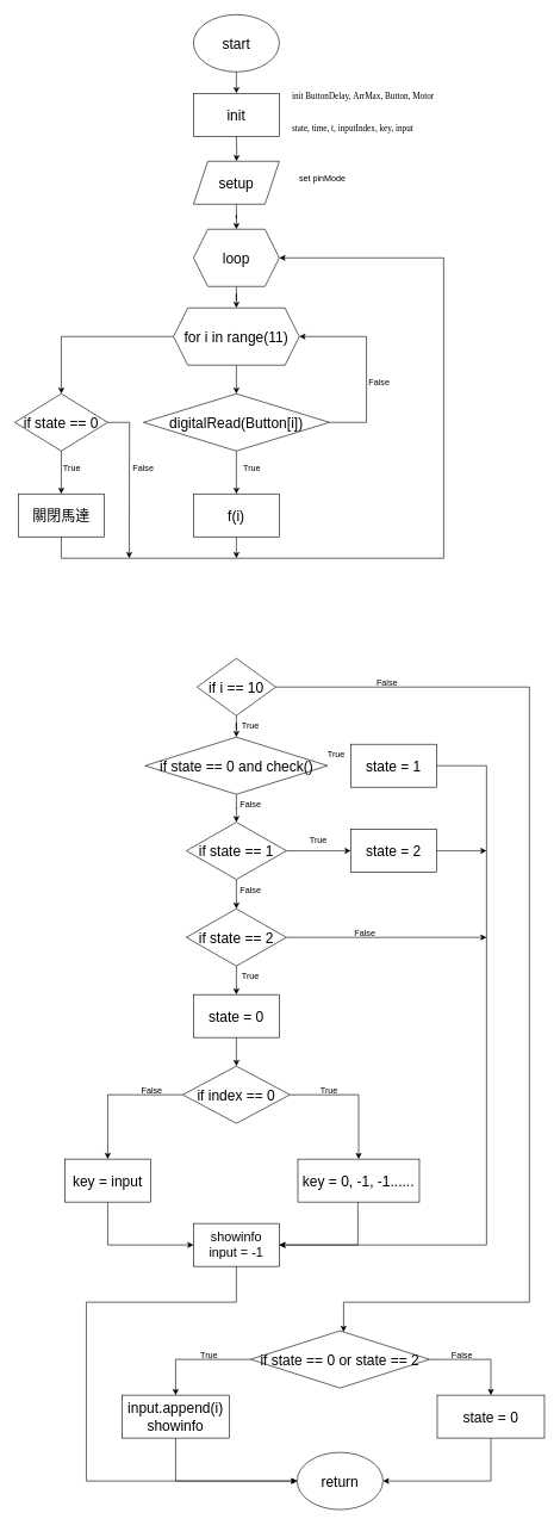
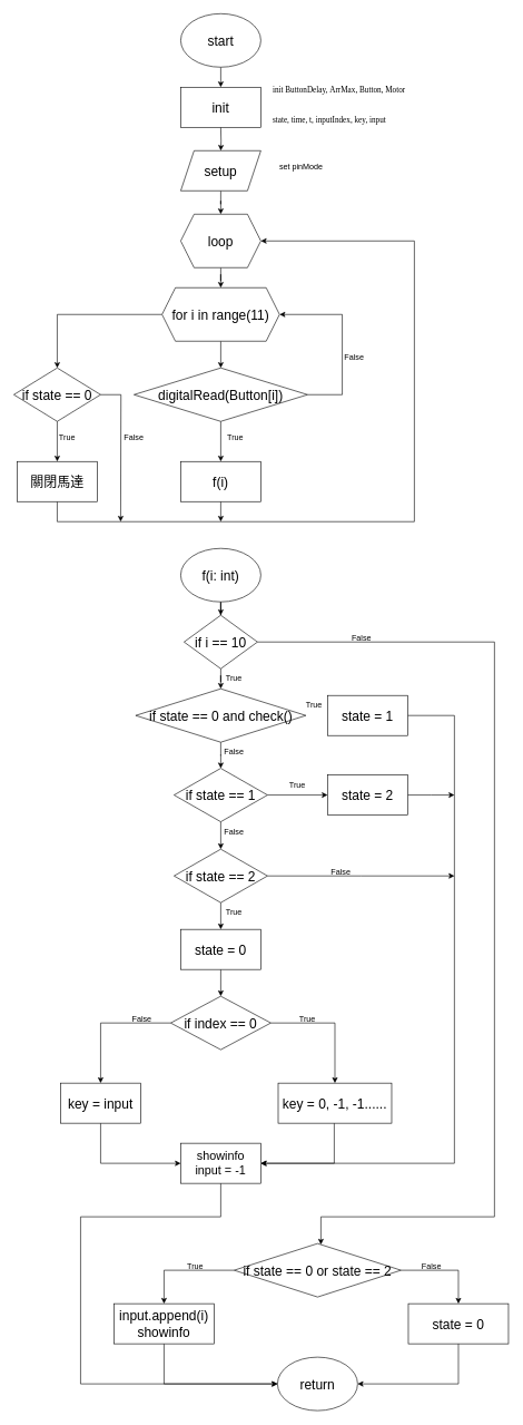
  <mxCell id="0" />
  <mxCell id="1" parent="0" />
  <mxCell id="2" value="" style="edgeStyle=orthogonalEdgeStyle;rounded=0;orthogonalLoop=1;jettySize=auto;html=1;" edge="1" parent="1" source="3"><mxGeometry relative="1" as="geometry"><mxPoint x="330" y="130" as="targetPoint" /></mxGeometry></mxCell>
  <mxCell id="3" value="&lt;font style=&quot;font-size: 20px;&quot;&gt;start&lt;/font&gt;" style="ellipse;whiteSpace=wrap;html=1;" vertex="1" parent="1"><mxGeometry x="270" y="20" width="120" height="80" as="geometry" /></mxCell>
  <mxCell id="4" value="" style="edgeStyle=orthogonalEdgeStyle;rounded=0;orthogonalLoop=1;jettySize=auto;html=1;" edge="1" parent="1" target="6"><mxGeometry relative="1" as="geometry"><mxPoint x="330" y="190" as="sourcePoint" /></mxGeometry></mxCell>
  <mxCell id="5" value="" style="edgeStyle=orthogonalEdgeStyle;rounded=0;orthogonalLoop=1;jettySize=auto;html=1;" edge="1" parent="1" source="6" target="27"><mxGeometry relative="1" as="geometry" /></mxCell>
  <mxCell id="6" value="&lt;font style=&quot;font-size: 20px;&quot;&gt;setup&lt;/font&gt;" style="shape=parallelogram;perimeter=parallelogramPerimeter;whiteSpace=wrap;html=1;fixedSize=1;" vertex="1" parent="1"><mxGeometry x="270" y="225" width="120" height="60" as="geometry" /></mxCell>
  <mxCell id="7" value="&lt;h1 style=&quot;margin-top: 0px;&quot;&gt;&lt;font style=&quot;background-color: initial; font-weight: normal; font-size: 12px;&quot; face=&quot;Verdana&quot;&gt;init ButtonDelay,&amp;nbsp;&lt;/font&gt;&lt;font style=&quot;background-color: initial; font-weight: normal; font-size: 12px;&quot; face=&quot;Verdana&quot;&gt;ArrMax,&amp;nbsp;&lt;/font&gt;&lt;font style=&quot;background-color: initial; font-weight: normal; font-size: 12px;&quot; face=&quot;Verdana&quot;&gt;Button,&amp;nbsp;&lt;/font&gt;&lt;font style=&quot;background-color: initial; font-weight: normal; font-size: 12px;&quot; face=&quot;Verdana&quot;&gt;Motor&lt;/font&gt;&lt;/h1&gt;&lt;h1 style=&quot;margin-top: 0px;&quot;&gt;&lt;font style=&quot;background-color: initial; font-weight: normal; font-size: 12px;&quot; face=&quot;Verdana&quot;&gt;state,&amp;nbsp;&lt;/font&gt;&lt;font style=&quot;background-color: initial; font-weight: normal; font-size: 12px;&quot; face=&quot;Verdana&quot;&gt;time,&amp;nbsp;&lt;/font&gt;&lt;font style=&quot;background-color: initial; font-weight: normal; font-size: 12px;&quot; face=&quot;Verdana&quot;&gt;t,&amp;nbsp;&lt;/font&gt;&lt;font style=&quot;background-color: initial; font-weight: normal; font-size: 12px;&quot; face=&quot;Verdana&quot;&gt;inputIndex,&amp;nbsp;&lt;/font&gt;&lt;font style=&quot;background-color: initial; font-weight: normal; font-size: 12px;&quot; face=&quot;Verdana&quot;&gt;key,&amp;nbsp;&lt;/font&gt;&lt;span style=&quot;background-color: initial; font-size: 12px; font-family: Verdana; font-weight: normal;&quot;&gt;input&lt;/span&gt;&lt;/h1&gt;" style="text;html=1;whiteSpace=wrap;overflow=hidden;rounded=0;" vertex="1" parent="1"><mxGeometry x="406" y="110" width="270" height="120" as="geometry" /></mxCell>
  <mxCell id="8" value="&lt;h1 style=&quot;margin-top: 0px;&quot;&gt;&lt;span style=&quot;background-color: initial; font-weight: normal;&quot;&gt;&lt;font style=&quot;font-size: 12px;&quot;&gt;set pinMode&lt;/font&gt;&lt;/span&gt;&lt;/h1&gt;" style="text;html=1;whiteSpace=wrap;overflow=hidden;rounded=0;" vertex="1" parent="1"><mxGeometry x="416" y="225" width="110" height="71" as="geometry" /></mxCell>
  <mxCell id="9" value="" style="edgeStyle=orthogonalEdgeStyle;rounded=0;orthogonalLoop=1;jettySize=auto;html=1;" edge="1" parent="1" source="11" target="15"><mxGeometry relative="1" as="geometry" /></mxCell>
  <mxCell id="10" value="" style="edgeStyle=orthogonalEdgeStyle;rounded=0;orthogonalLoop=1;jettySize=auto;html=1;" edge="1" parent="1" source="11" target="22"><mxGeometry relative="1" as="geometry" /></mxCell>
  <mxCell id="11" value="&lt;font style=&quot;font-size: 20px;&quot;&gt;for i in range(11)&lt;/font&gt;" style="shape=hexagon;perimeter=hexagonPerimeter2;whiteSpace=wrap;html=1;fixedSize=1;" vertex="1" parent="1"><mxGeometry x="242" y="430" width="176" height="80" as="geometry" /></mxCell>
  <mxCell id="12" value="&lt;font style=&quot;font-size: 20px;&quot;&gt;init&lt;/font&gt;" style="whiteSpace=wrap;html=1;" vertex="1" parent="1"><mxGeometry x="270" y="130" width="120" height="60" as="geometry" /></mxCell>
  <mxCell id="13" value="" style="edgeStyle=orthogonalEdgeStyle;rounded=0;orthogonalLoop=1;jettySize=auto;html=1;" edge="1" parent="1" source="15" target="17"><mxGeometry relative="1" as="geometry" /></mxCell>
  <mxCell id="14" style="edgeStyle=orthogonalEdgeStyle;rounded=0;orthogonalLoop=1;jettySize=auto;html=1;entryX=1;entryY=0.5;entryDx=0;entryDy=0;" edge="1" parent="1" source="15" target="11"><mxGeometry relative="1" as="geometry"><mxPoint x="522" y="470" as="targetPoint" /><Array as="points"><mxPoint x="512" y="590" /><mxPoint x="512" y="470" /></Array></mxGeometry></mxCell>
  <mxCell id="15" value="&lt;span style=&quot;font-size: 20px;&quot;&gt;digitalRead(Button[i])&lt;/span&gt;" style="rhombus;whiteSpace=wrap;html=1;" vertex="1" parent="1"><mxGeometry x="200" y="550" width="260" height="80" as="geometry" /></mxCell>
  <mxCell id="16" style="edgeStyle=orthogonalEdgeStyle;rounded=0;orthogonalLoop=1;jettySize=auto;html=1;exitX=0.5;exitY=1;exitDx=0;exitDy=0;" edge="1" parent="1" source="17"><mxGeometry relative="1" as="geometry"><mxPoint x="330" y="780" as="targetPoint" /></mxGeometry></mxCell>
  <mxCell id="17" value="&lt;font style=&quot;font-size: 20px;&quot;&gt;f(i)&lt;/font&gt;" style="whiteSpace=wrap;html=1;" vertex="1" parent="1"><mxGeometry x="270" y="690" width="120" height="60" as="geometry" /></mxCell>
  <mxCell id="18" value="True" style="text;html=1;align=center;verticalAlign=middle;whiteSpace=wrap;rounded=0;" vertex="1" parent="1"><mxGeometry x="322" y="640" width="60" height="30" as="geometry" /></mxCell>
  <mxCell id="19" value="False" style="text;html=1;align=center;verticalAlign=middle;whiteSpace=wrap;rounded=0;" vertex="1" parent="1"><mxGeometry x="500" y="520" width="60" height="30" as="geometry" /></mxCell>
  <mxCell id="20" value="" style="edgeStyle=orthogonalEdgeStyle;rounded=0;orthogonalLoop=1;jettySize=auto;html=1;" edge="1" parent="1" source="22" target="24"><mxGeometry relative="1" as="geometry" /></mxCell>
  <mxCell id="21" style="edgeStyle=orthogonalEdgeStyle;rounded=0;orthogonalLoop=1;jettySize=auto;html=1;" edge="1" parent="1" source="22"><mxGeometry relative="1" as="geometry"><mxPoint x="180" y="780" as="targetPoint" /></mxGeometry></mxCell>
  <mxCell id="22" value="&lt;font style=&quot;font-size: 20px;&quot;&gt;if state == 0&lt;/font&gt;" style="rhombus;whiteSpace=wrap;html=1;" vertex="1" parent="1"><mxGeometry x="20" y="550" width="130" height="80" as="geometry" /></mxCell>
  <mxCell id="23" style="edgeStyle=orthogonalEdgeStyle;rounded=0;orthogonalLoop=1;jettySize=auto;html=1;entryX=1;entryY=0.5;entryDx=0;entryDy=0;" edge="1" parent="1" source="24" target="27"><mxGeometry relative="1" as="geometry"><mxPoint x="600" y="380" as="targetPoint" /><Array as="points"><mxPoint x="85" y="780" /><mxPoint x="620" y="780" /><mxPoint x="620" y="360" /></Array></mxGeometry></mxCell>
  <mxCell id="24" value="&lt;font style=&quot;font-size: 20px;&quot;&gt;關閉馬達&lt;/font&gt;" style="rounded=0;whiteSpace=wrap;html=1;" vertex="1" parent="1"><mxGeometry x="25" y="690" width="120" height="60" as="geometry" /></mxCell>
  <mxCell id="25" value="True" style="text;html=1;align=center;verticalAlign=middle;whiteSpace=wrap;rounded=0;" vertex="1" parent="1"><mxGeometry x="70" y="640" width="60" height="30" as="geometry" /></mxCell>
  <mxCell id="26" value="" style="edgeStyle=orthogonalEdgeStyle;rounded=0;orthogonalLoop=1;jettySize=auto;html=1;" edge="1" parent="1" source="27" target="11"><mxGeometry relative="1" as="geometry" /></mxCell>
  <mxCell id="27" value="&lt;font style=&quot;font-size: 20px;&quot;&gt;loop&lt;/font&gt;" style="shape=hexagon;perimeter=hexagonPerimeter2;whiteSpace=wrap;html=1;fixedSize=1;" vertex="1" parent="1"><mxGeometry x="270" y="320" width="120" height="80" as="geometry" /></mxCell>
  <mxCell id="28" value="False" style="text;html=1;align=center;verticalAlign=middle;whiteSpace=wrap;rounded=0;" vertex="1" parent="1"><mxGeometry x="170" y="640" width="60" height="30" as="geometry" /></mxCell>
+ <mxCell id="29" value="" style="edgeStyle=orthogonalEdgeStyle;rounded=0;orthogonalLoop=1;jettySize=auto;html=1;" edge="1" parent="1" source="30" target="33"><mxGeometry relative="1" as="geometry" /></mxCell>
+ <mxCell id="30" value="&lt;font style=&quot;font-size: 20px;&quot;&gt;f(i: int)&lt;/font&gt;" style="ellipse;whiteSpace=wrap;html=1;" vertex="1" parent="1"><mxGeometry x="270" y="820" width="120" height="80" as="geometry" /></mxCell>
  <mxCell id="31" value="" style="edgeStyle=orthogonalEdgeStyle;rounded=0;orthogonalLoop=1;jettySize=auto;html=1;" edge="1" parent="1" source="33" target="35"><mxGeometry relative="1" as="geometry" /></mxCell>
  <mxCell id="32" style="edgeStyle=orthogonalEdgeStyle;rounded=0;orthogonalLoop=1;jettySize=auto;html=1;" edge="1" parent="1" source="33" target="59"><mxGeometry relative="1" as="geometry"><mxPoint x="740" y="1900" as="targetPoint" /><Array as="points"><mxPoint x="740" y="960" /><mxPoint x="740" y="1820" /><mxPoint x="480" y="1820" /></Array></mxGeometry></mxCell>
  <mxCell id="33" value="&lt;font style=&quot;font-size: 20px;&quot;&gt;if i == 10&lt;/font&gt;" style="rhombus;whiteSpace=wrap;html=1;" vertex="1" parent="1"><mxGeometry x="275" y="920" width="110" height="80" as="geometry" /></mxCell>
  <mxCell id="34" value="" style="edgeStyle=orthogonalEdgeStyle;rounded=0;orthogonalLoop=1;jettySize=auto;html=1;" edge="1" parent="1" source="35" target="40"><mxGeometry relative="1" as="geometry" /></mxCell>
  <mxCell id="35" value="&lt;font style=&quot;font-size: 20px;&quot;&gt;if state == 0 and check()&lt;/font&gt;" style="rhombus;whiteSpace=wrap;html=1;" vertex="1" parent="1"><mxGeometry x="202.5" y="1030" width="255" height="80" as="geometry" /></mxCell>
  <mxCell id="36" style="edgeStyle=orthogonalEdgeStyle;rounded=0;orthogonalLoop=1;jettySize=auto;html=1;" edge="1" parent="1" source="37" target="49"><mxGeometry relative="1" as="geometry"><mxPoint x="680" y="1530" as="targetPoint" /><Array as="points"><mxPoint x="680" y="1070" /><mxPoint x="680" y="1740" /></Array></mxGeometry></mxCell>
  <mxCell id="37" value="&lt;font style=&quot;font-size: 20px;&quot;&gt;state = 1&lt;/font&gt;" style="whiteSpace=wrap;html=1;" vertex="1" parent="1"><mxGeometry x="490" y="1040" width="120" height="60" as="geometry" /></mxCell>
  <mxCell id="38" value="" style="edgeStyle=orthogonalEdgeStyle;rounded=0;orthogonalLoop=1;jettySize=auto;html=1;" edge="1" parent="1" source="40" target="42"><mxGeometry relative="1" as="geometry" /></mxCell>
  <mxCell id="39" value="" style="edgeStyle=orthogonalEdgeStyle;rounded=0;orthogonalLoop=1;jettySize=auto;html=1;" edge="1" parent="1" source="40" target="45"><mxGeometry relative="1" as="geometry" /></mxCell>
  <mxCell id="40" value="&lt;span style=&quot;font-size: 20px;&quot;&gt;if state == 1&lt;/span&gt;" style="rhombus;whiteSpace=wrap;html=1;" vertex="1" parent="1"><mxGeometry x="260" y="1149" width="140" height="80" as="geometry" /></mxCell>
  <mxCell id="41" style="edgeStyle=orthogonalEdgeStyle;rounded=0;orthogonalLoop=1;jettySize=auto;html=1;" edge="1" parent="1" source="42"><mxGeometry relative="1" as="geometry"><mxPoint x="680" y="1189" as="targetPoint" /></mxGeometry></mxCell>
  <mxCell id="42" value="&lt;font style=&quot;font-size: 20px;&quot;&gt;state = 2&lt;/font&gt;" style="whiteSpace=wrap;html=1;" vertex="1" parent="1"><mxGeometry x="490" y="1159" width="120" height="60" as="geometry" /></mxCell>
  <mxCell id="43" value="" style="edgeStyle=orthogonalEdgeStyle;rounded=0;orthogonalLoop=1;jettySize=auto;html=1;" edge="1" parent="1" source="45" target="47"><mxGeometry relative="1" as="geometry" /></mxCell>
  <mxCell id="44" style="edgeStyle=orthogonalEdgeStyle;rounded=0;orthogonalLoop=1;jettySize=auto;html=1;" edge="1" parent="1" source="45"><mxGeometry relative="1" as="geometry"><mxPoint x="680" y="1310" as="targetPoint" /></mxGeometry></mxCell>
  <mxCell id="45" value="&lt;span style=&quot;font-size: 20px;&quot;&gt;if state == 2&lt;/span&gt;" style="rhombus;whiteSpace=wrap;html=1;" vertex="1" parent="1"><mxGeometry x="260" y="1270" width="140" height="80" as="geometry" /></mxCell>
  <mxCell id="46" value="" style="edgeStyle=orthogonalEdgeStyle;rounded=0;orthogonalLoop=1;jettySize=auto;html=1;" edge="1" parent="1" source="47" target="52"><mxGeometry relative="1" as="geometry" /></mxCell>
  <mxCell id="47" value="&lt;font style=&quot;font-size: 20px;&quot;&gt;state = 0&lt;/font&gt;" style="whiteSpace=wrap;html=1;" vertex="1" parent="1"><mxGeometry x="270" y="1390" width="120" height="60" as="geometry" /></mxCell>
  <mxCell id="48" style="edgeStyle=orthogonalEdgeStyle;rounded=0;orthogonalLoop=1;jettySize=auto;html=1;entryX=0;entryY=0.5;entryDx=0;entryDy=0;" edge="1" parent="1" source="49" target="64"><mxGeometry relative="1" as="geometry"><mxPoint x="60" y="2100" as="targetPoint" /><Array as="points"><mxPoint x="330" y="1820" /><mxPoint x="120" y="1820" /><mxPoint x="120" y="2070" /></Array></mxGeometry></mxCell>
  <mxCell id="49" value="&lt;div&gt;&lt;font style=&quot;font-size: 18px;&quot;&gt;showinfo&lt;/font&gt;&lt;/div&gt;&lt;font style=&quot;font-size: 18px;&quot;&gt;input = -1&lt;/font&gt;" style="rounded=0;whiteSpace=wrap;html=1;" vertex="1" parent="1"><mxGeometry x="270" y="1710" width="120" height="60" as="geometry" /></mxCell>
  <mxCell id="50" value="" style="edgeStyle=orthogonalEdgeStyle;rounded=0;orthogonalLoop=1;jettySize=auto;html=1;" edge="1" parent="1" source="52" target="54"><mxGeometry relative="1" as="geometry" /></mxCell>
  <mxCell id="51" value="" style="edgeStyle=orthogonalEdgeStyle;rounded=0;orthogonalLoop=1;jettySize=auto;html=1;" edge="1" parent="1" source="52" target="56"><mxGeometry relative="1" as="geometry" /></mxCell>
  <mxCell id="52" value="&lt;span style=&quot;font-size: 20px;&quot;&gt;if index == 0&lt;/span&gt;" style="rhombus;whiteSpace=wrap;html=1;" vertex="1" parent="1"><mxGeometry x="255" y="1490" width="150" height="80" as="geometry" /></mxCell>
  <mxCell id="53" style="edgeStyle=orthogonalEdgeStyle;rounded=0;orthogonalLoop=1;jettySize=auto;html=1;entryX=1;entryY=0.5;entryDx=0;entryDy=0;" edge="1" parent="1" source="54" target="49"><mxGeometry relative="1" as="geometry"><Array as="points"><mxPoint x="500" y="1740" /></Array></mxGeometry></mxCell>
  <mxCell id="54" value="&lt;font style=&quot;font-size: 20px;&quot;&gt;key = 0, -1, -1......&lt;/font&gt;" style="whiteSpace=wrap;html=1;" vertex="1" parent="1"><mxGeometry x="416" y="1620" width="170" height="60" as="geometry" /></mxCell>
  <mxCell id="55" style="edgeStyle=orthogonalEdgeStyle;rounded=0;orthogonalLoop=1;jettySize=auto;html=1;entryX=0;entryY=0.5;entryDx=0;entryDy=0;" edge="1" parent="1" source="56" target="49"><mxGeometry relative="1" as="geometry"><Array as="points"><mxPoint x="150" y="1740" /></Array></mxGeometry></mxCell>
  <mxCell id="56" value="&lt;font style=&quot;font-size: 20px;&quot;&gt;key = input&lt;/font&gt;" style="whiteSpace=wrap;html=1;" vertex="1" parent="1"><mxGeometry x="90" y="1620" width="120" height="60" as="geometry" /></mxCell>
  <mxCell id="57" value="" style="edgeStyle=orthogonalEdgeStyle;rounded=0;orthogonalLoop=1;jettySize=auto;html=1;" edge="1" parent="1" source="59" target="61"><mxGeometry relative="1" as="geometry" /></mxCell>
  <mxCell id="58" style="edgeStyle=orthogonalEdgeStyle;rounded=0;orthogonalLoop=1;jettySize=auto;html=1;entryX=0.5;entryY=0;entryDx=0;entryDy=0;" edge="1" parent="1" source="59" target="63"><mxGeometry relative="1" as="geometry" /></mxCell>
  <mxCell id="59" value="&lt;font style=&quot;font-size: 20px;&quot;&gt;if state == 0 or state == 2&lt;/font&gt;" style="rhombus;whiteSpace=wrap;html=1;" vertex="1" parent="1"><mxGeometry x="350" y="1860" width="250" height="80" as="geometry" /></mxCell>
  <mxCell id="60" style="edgeStyle=orthogonalEdgeStyle;rounded=0;orthogonalLoop=1;jettySize=auto;html=1;entryX=0;entryY=0.5;entryDx=0;entryDy=0;" edge="1" parent="1" source="61" target="64"><mxGeometry relative="1" as="geometry"><Array as="points"><mxPoint x="245" y="2070" /></Array></mxGeometry></mxCell>
  <mxCell id="61" value="&lt;font style=&quot;font-size: 20px;&quot;&gt;input.append(i)&lt;/font&gt;&lt;div&gt;&lt;font style=&quot;font-size: 20px;&quot;&gt;showinfo&lt;/font&gt;&lt;/div&gt;" style="whiteSpace=wrap;html=1;" vertex="1" parent="1"><mxGeometry x="170" y="1950" width="150" height="60" as="geometry" /></mxCell>
  <mxCell id="62" style="edgeStyle=orthogonalEdgeStyle;rounded=0;orthogonalLoop=1;jettySize=auto;html=1;entryX=1;entryY=0.5;entryDx=0;entryDy=0;" edge="1" parent="1" source="63" target="64"><mxGeometry relative="1" as="geometry"><Array as="points"><mxPoint x="686" y="2070" /></Array></mxGeometry></mxCell>
  <mxCell id="63" value="&lt;font style=&quot;font-size: 20px;&quot;&gt;state = 0&lt;/font&gt;" style="whiteSpace=wrap;html=1;" vertex="1" parent="1"><mxGeometry x="611" y="1950" width="150" height="60" as="geometry" /></mxCell>
  <mxCell id="64" value="&lt;font style=&quot;font-size: 20px;&quot;&gt;return&lt;/font&gt;" style="ellipse;whiteSpace=wrap;html=1;" vertex="1" parent="1"><mxGeometry x="415" y="2030" width="120" height="80" as="geometry" /></mxCell>
  <mxCell id="65" value="True" style="text;html=1;align=center;verticalAlign=middle;whiteSpace=wrap;rounded=0;" vertex="1" parent="1"><mxGeometry x="320" y="1000" width="60" height="30" as="geometry" /></mxCell>
  <mxCell id="66" value="True" style="text;html=1;align=center;verticalAlign=middle;whiteSpace=wrap;rounded=0;" vertex="1" parent="1"><mxGeometry x="440" y="1040" width="60" height="30" as="geometry" /></mxCell>
  <mxCell id="67" value="True" style="text;html=1;align=center;verticalAlign=middle;whiteSpace=wrap;rounded=0;" vertex="1" parent="1"><mxGeometry x="415" y="1160" width="60" height="30" as="geometry" /></mxCell>
  <mxCell id="68" value="True" style="text;html=1;align=center;verticalAlign=middle;whiteSpace=wrap;rounded=0;" vertex="1" parent="1"><mxGeometry x="320" y="1350" width="60" height="30" as="geometry" /></mxCell>
  <mxCell id="69" value="True" style="text;html=1;align=center;verticalAlign=middle;whiteSpace=wrap;rounded=0;" vertex="1" parent="1"><mxGeometry x="430" y="1510" width="60" height="30" as="geometry" /></mxCell>
  <mxCell id="70" value="True" style="text;html=1;align=center;verticalAlign=middle;whiteSpace=wrap;rounded=0;" vertex="1" parent="1"><mxGeometry x="262" y="1880" width="60" height="30" as="geometry" /></mxCell>
  <mxCell id="71" value="False" style="text;html=1;align=center;verticalAlign=middle;whiteSpace=wrap;rounded=0;" vertex="1" parent="1"><mxGeometry x="511" y="940" width="60" height="30" as="geometry" /></mxCell>
  <mxCell id="72" value="False" style="text;html=1;align=center;verticalAlign=middle;whiteSpace=wrap;rounded=0;" vertex="1" parent="1"><mxGeometry x="320" y="1110" width="60" height="30" as="geometry" /></mxCell>
  <mxCell id="73" value="False" style="text;html=1;align=center;verticalAlign=middle;whiteSpace=wrap;rounded=0;" vertex="1" parent="1"><mxGeometry x="320" y="1229" width="60" height="30" as="geometry" /></mxCell>
  <mxCell id="74" value="False" style="text;html=1;align=center;verticalAlign=middle;whiteSpace=wrap;rounded=0;" vertex="1" parent="1"><mxGeometry x="480" y="1290" width="60" height="30" as="geometry" /></mxCell>
  <mxCell id="75" value="False" style="text;html=1;align=center;verticalAlign=middle;whiteSpace=wrap;rounded=0;" vertex="1" parent="1"><mxGeometry x="182" y="1510" width="60" height="30" as="geometry" /></mxCell>
  <mxCell id="76" value="False" style="text;html=1;align=center;verticalAlign=middle;whiteSpace=wrap;rounded=0;" vertex="1" parent="1"><mxGeometry x="616" y="1880" width="60" height="30" as="geometry" /></mxCell>
